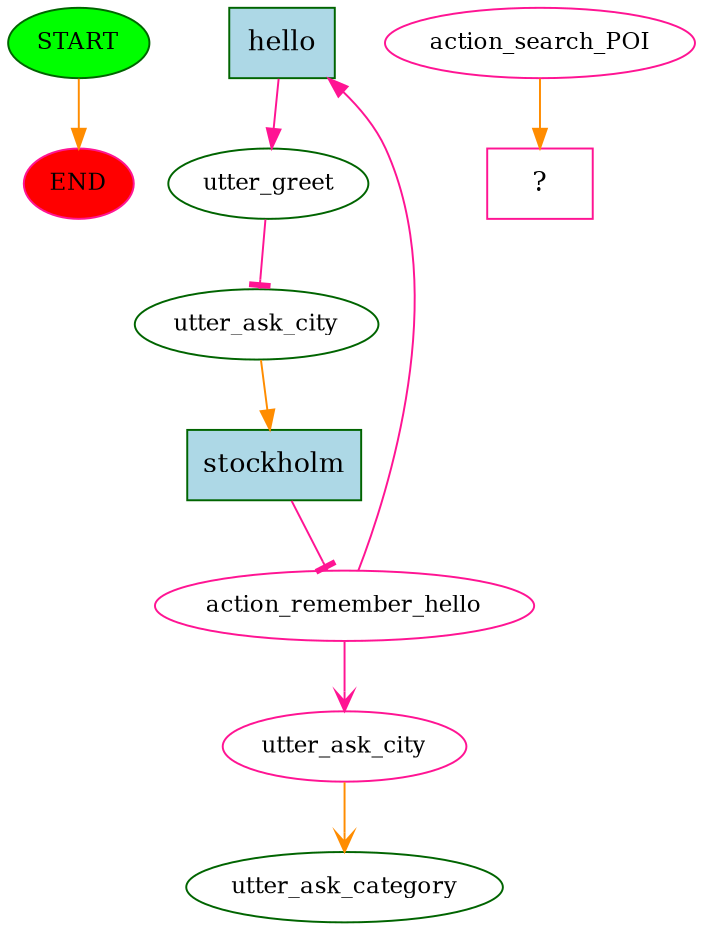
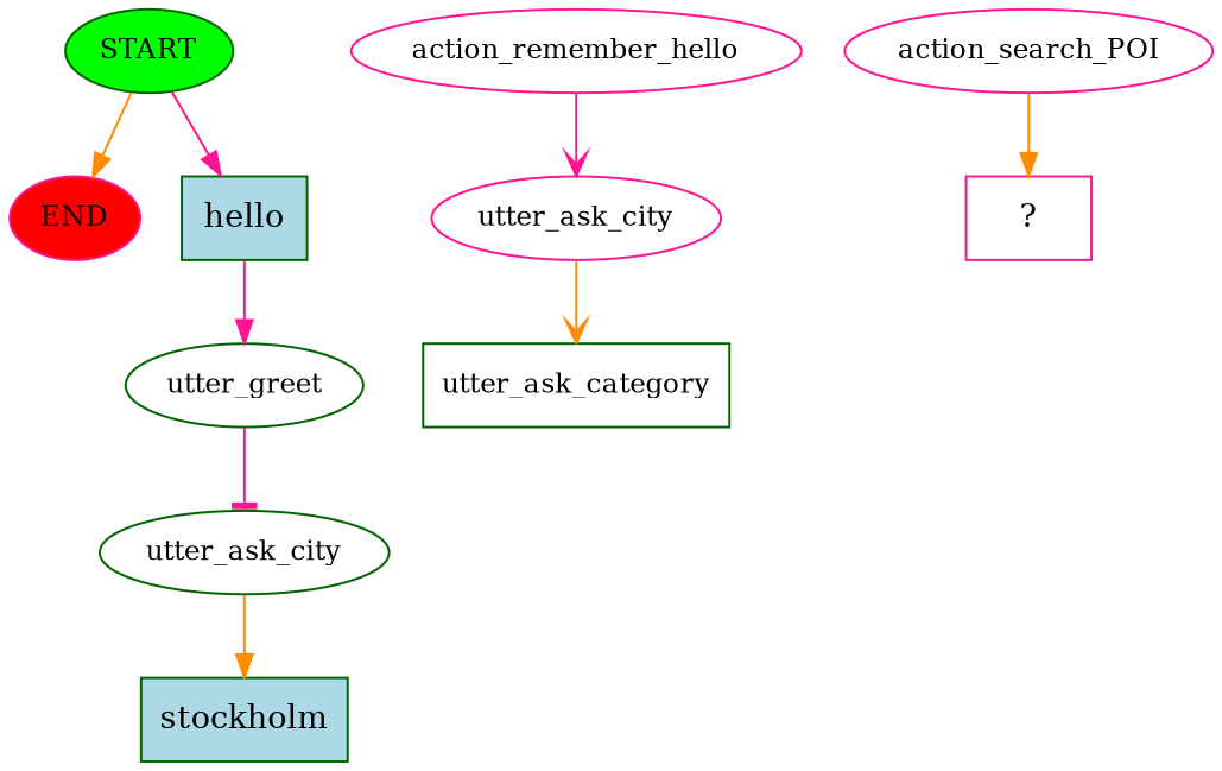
  digraph {
    node [color=darkgreen fontsize=12]
    edge [arrowhead=normal color=deeppink]
    n1 [fillcolor=green label=START style=filled]
    n2 [color=deeppink fillcolor=red label=END style=filled]
    n3 [fillcolor=lightblue label=hello shape=rect style=filled fontsize=""]
    n4 [label=utter_greet]
    n5 [label=utter_ask_city]
    n6 [fillcolor=lightblue label=stockholm shape=rect style=filled fontsize=""]
    n7 [color=deeppink label=action_remember_hello]
    n8 [color=deeppink label=utter_ask_city]
-   n9 [label=utter_ask_category]
+   n9 [label=utter_ask_category shape=box]
    n10 [color=deeppink label=action_search_POI]
    n11 [color=deeppink label="  ?  " shape=rect fontsize=""]
    n1 -> n2 [color=darkorange]
-   n7 -> n3
+   n1 -> n3
    n3 -> n4
    n4 -> n5 [arrowhead=tee]
    n5 -> n6 [color=darkorange]
-   n6 -> n7 [arrowhead=tee]
    n7 -> n8 [arrowhead=vee]
    n8 -> n9 [arrowhead=vee color=darkorange]
    n10 -> n11 [color=darkorange]
  }
